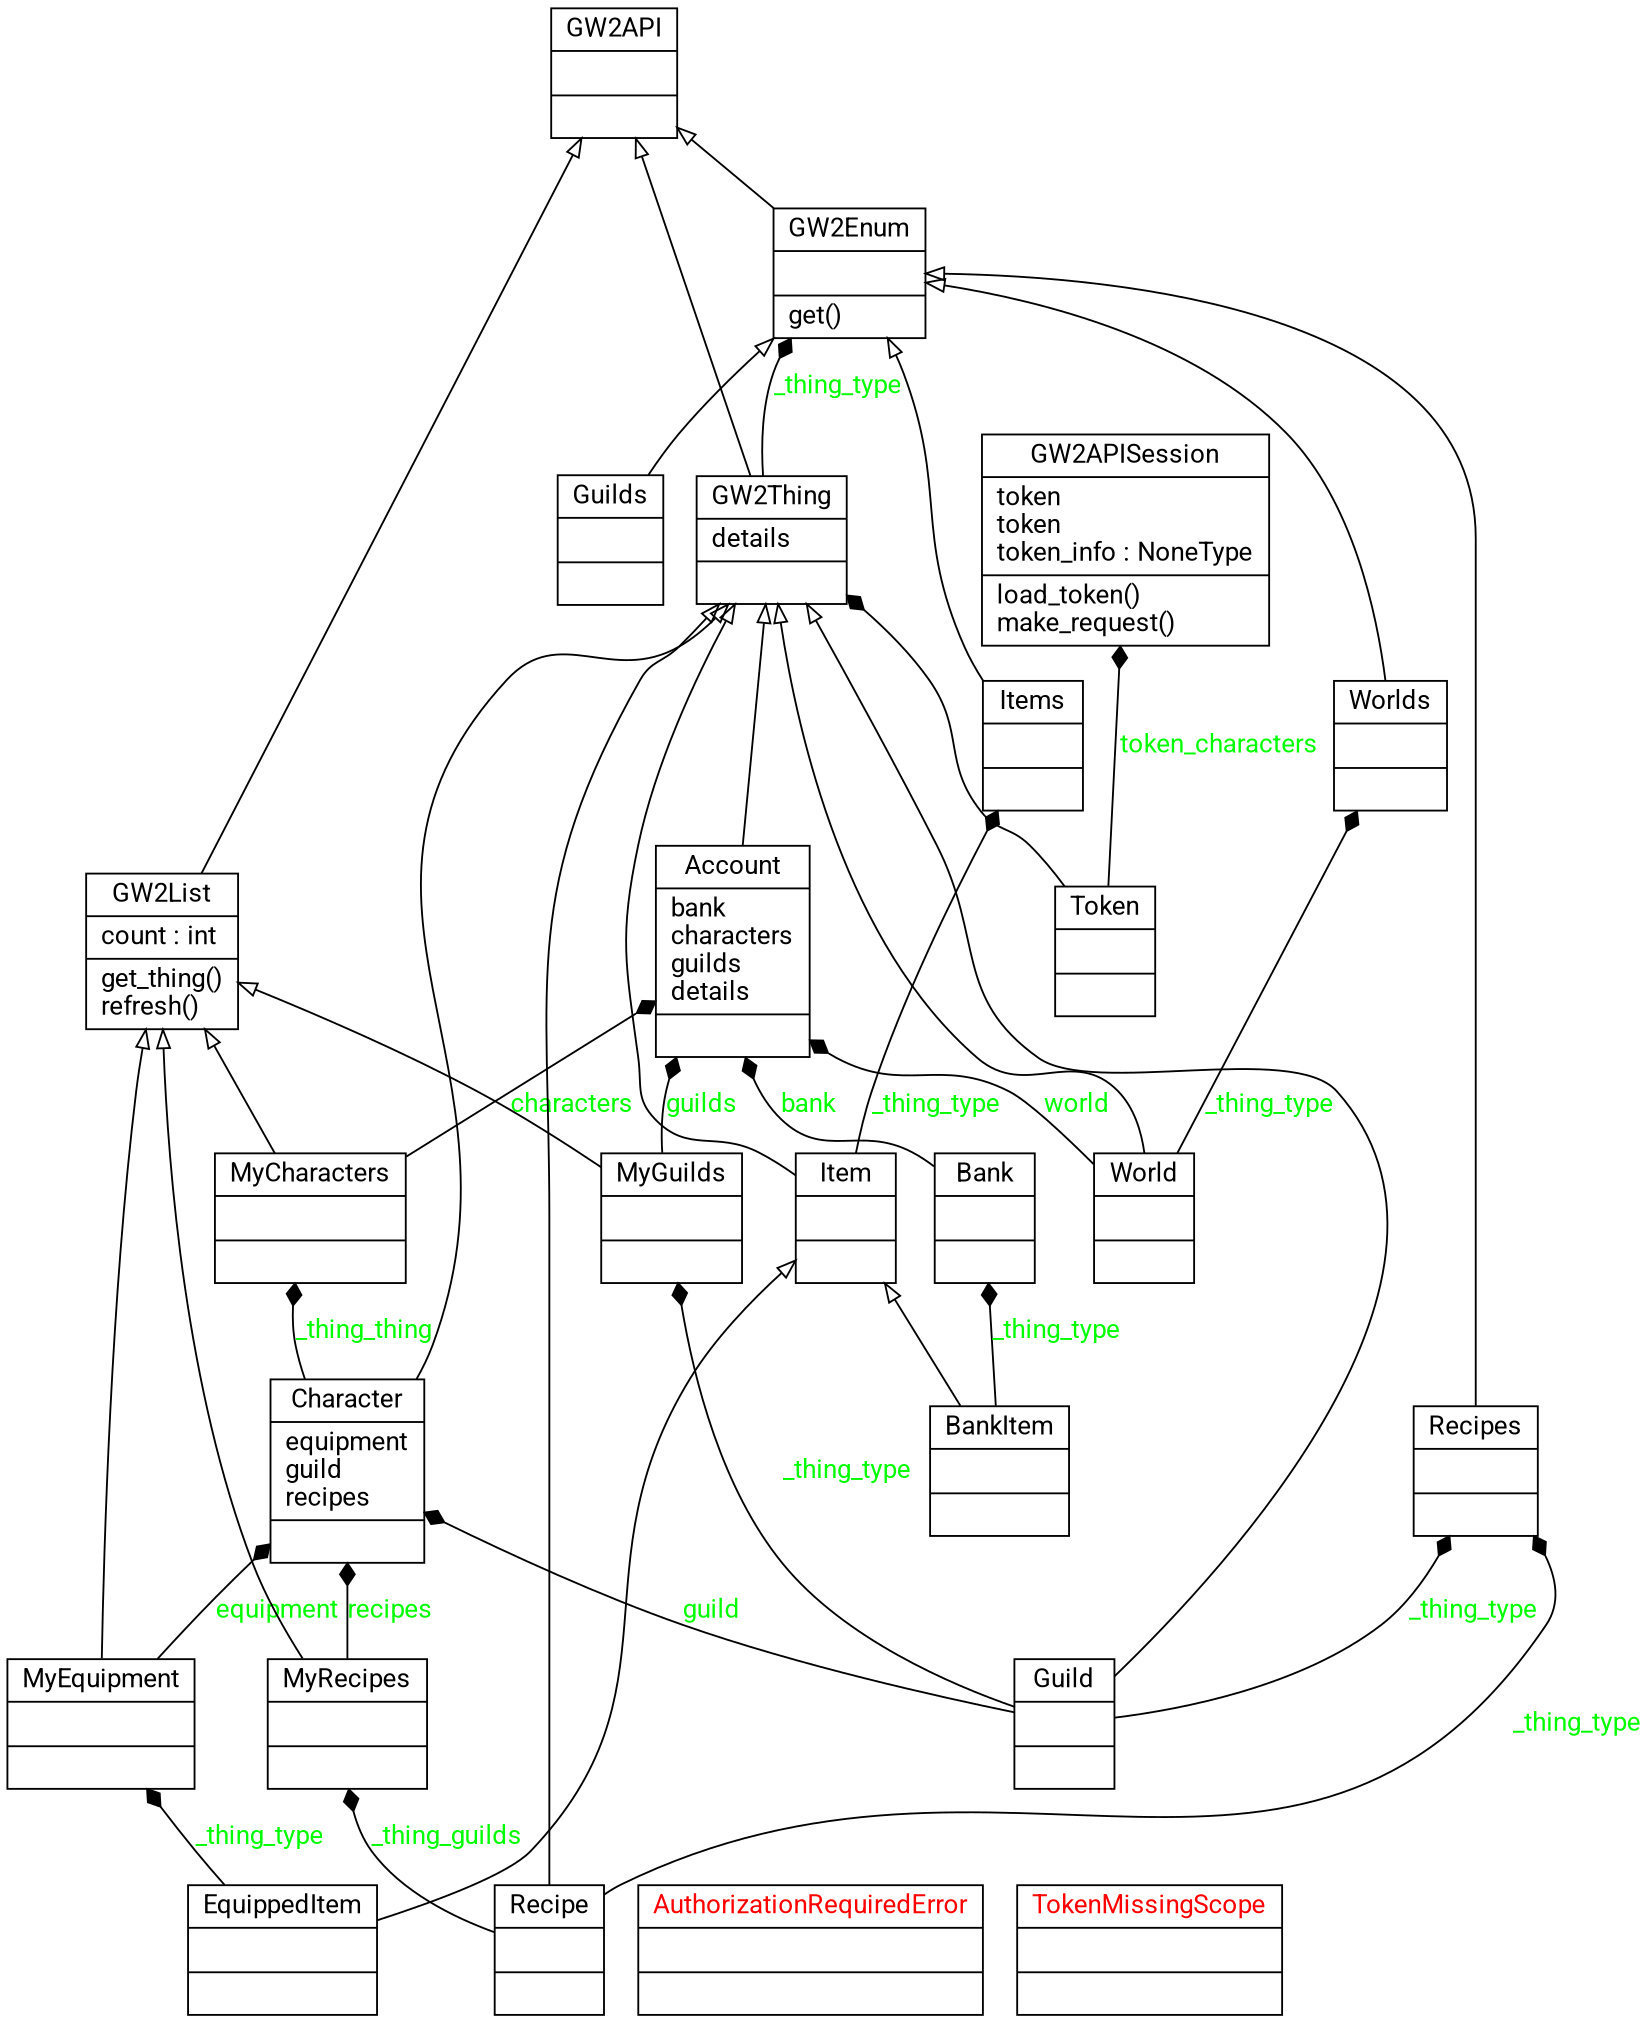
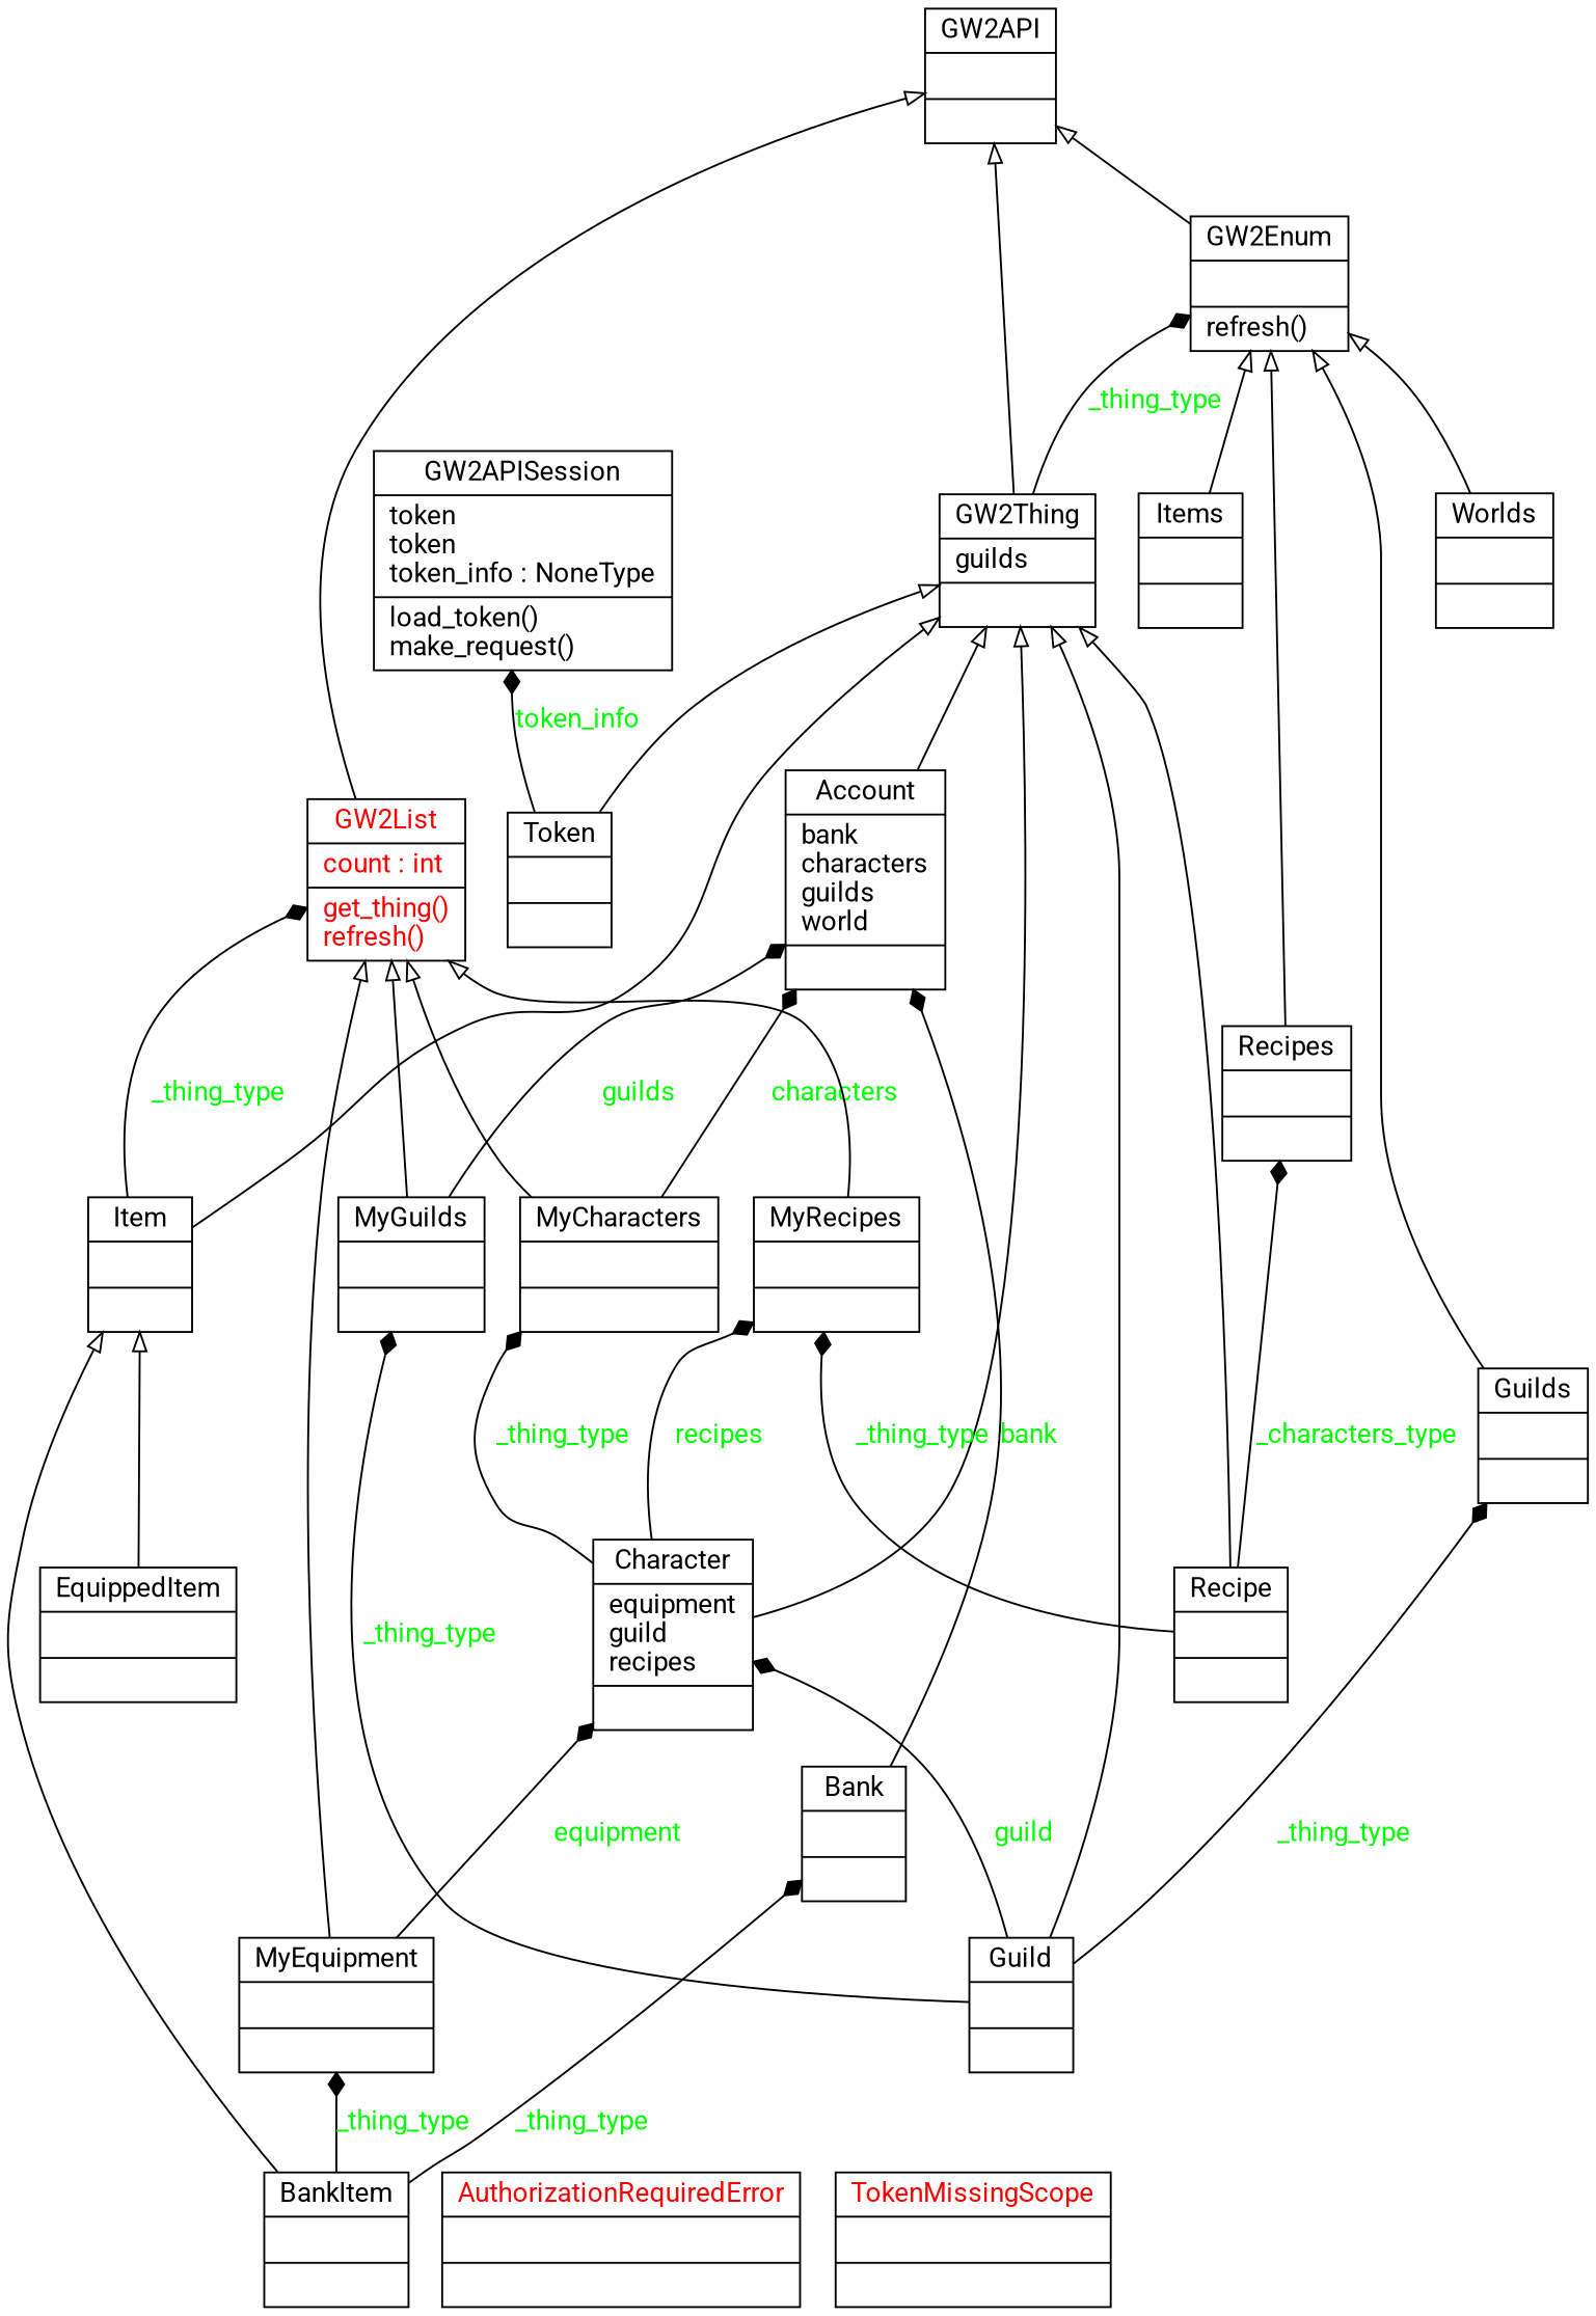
  digraph {
    fontname=Roboto
    rankdir=BT
    node [fontname=Roboto shape=record]
    edge [arrowhead=empty arrowtail=none fontname=Roboto]
-   n1 [label="{Account|bank\lcharacters\lguilds\ldetails\l|}"]
-   n2 [label="{GW2Thing|details\l|}"]
+   n1 [label="{Account|bank\lcharacters\lguilds\lworld\l|}"]
+   n2 [label="{GW2Thing|guilds\l|}"]
    n3 [label="{GW2API|\l|}"]
-   n4 [label="{GW2Enum|\l|get()\l}"]
+   n4 [label="{GW2Enum|\l|refresh()\l}"]
    n5 [fontcolor=red label="{AuthorizationRequiredError|\l|}"]
    n6 [label="{Bank|\l|}"]
-   n7 [label="{GW2List|count : int\l|get_thing()\lrefresh()\l}"]
+   n7 [label="{GW2List|count : int\l|get_thing()\lrefresh()\l}" fontcolor=red]
    n8 [label="{BankItem|\l|}"]
    n9 [label="{Item|\l|}"]
    n10 [label="{Items|\l|}"]
    n11 [label="{Character|equipment\lguild\lrecipes\l|}"]
    n12 [label="{MyCharacters|\l|}"]
    n13 [label="{EquippedItem|\l|}"]
    n14 [label="{MyEquipment|\l|}"]
    n15 [label="{GW2APISession|token\ltoken\ltoken_info : NoneType\l|load_token()\lmake_request()\l}"]
    n16 [label="{Guild|\l|}"]
    n17 [label="{Guilds|\l|}"]
    n18 [label="{MyGuilds|\l|}"]
    n19 [label="{MyRecipes|\l|}"]
    n20 [label="{Recipe|\l|}"]
    n21 [label="{Recipes|\l|}"]
    n22 [label="{Token|\l|}"]
    n23 [fontcolor=red label="{TokenMissingScope|\l|}"]
-   n24 [label="{World|\l|}"]
    n25 [label="{Worlds|\l|}"]
    n1 -> n2
    n2 -> n3
    n2 -> n4 [arrowhead=diamond fontcolor=green label=_thing_type style=solid]
    n4 -> n3
    n6 -> n1 [arrowhead=diamond fontcolor=green label=bank style=solid]
    n7 -> n3
    n8 -> n6 [arrowhead=diamond fontcolor=green label=_thing_type style=solid]
    n8 -> n9
    n9 -> n2
-   n9 -> n10 [arrowhead=diamond fontcolor=green label=_thing_type style=solid]
+   n9 -> n7 [arrowhead=diamond fontcolor=green label=_thing_type style=solid]
    n10 -> n4
    n11 -> n2
-   n11 -> n12 [arrowhead=diamond fontcolor=green label=_thing_thing style=solid]
+   n11 -> n12 [arrowhead=diamond fontcolor=green label=_thing_type style=solid]
    n12 -> n1 [arrowhead=diamond fontcolor=green label=characters style=solid]
    n12 -> n7
    n13 -> n9
-   n13 -> n14 [arrowhead=diamond fontcolor=green label=_thing_type style=solid]
+   n8 -> n14 [arrowhead=diamond fontcolor=green label=_thing_type style=solid]
    n14 -> n7
    n14 -> n11 [arrowhead=diamond fontcolor=green label=equipment style=solid]
    n16 -> n2
    n16 -> n11 [arrowhead=diamond fontcolor=green label=guild style=solid]
-   n16 -> n21 [arrowhead=diamond fontcolor=green label=_thing_type style=solid]
+   n16 -> n17 [arrowhead=diamond fontcolor=green label=_thing_type style=solid]
    n16 -> n18 [arrowhead=diamond fontcolor=green label=_thing_type style=solid]
    n17 -> n4
    n18 -> n1 [arrowhead=diamond fontcolor=green label=guilds style=solid]
    n18 -> n7
    n19 -> n7
-   n19 -> n11 [arrowhead=diamond fontcolor=green label=recipes style=solid]
+   n11 -> n19 [arrowhead=diamond fontcolor=green label=recipes style=solid]
    n20 -> n2
-   n20 -> n19 [arrowhead=diamond fontcolor=green label=_thing_guilds style=solid]
-   n20 -> n21 [arrowhead=diamond fontcolor=green label=_thing_type style=solid]
+   n20 -> n19 [arrowhead=diamond fontcolor=green label=_thing_type style=solid]
+   n20 -> n21 [arrowhead=diamond fontcolor=green label=_characters_type style=solid]
    n21 -> n4
-   n22 -> n2 [arrowhead=diamond]
-   n22 -> n15 [arrowhead=diamond fontcolor=green label=token_characters style=solid]
-   n24 -> n1 [arrowhead=diamond fontcolor=green label=world style=solid]
-   n24 -> n2
-   n24 -> n25 [arrowhead=diamond fontcolor=green label=_thing_type style=solid]
+   n22 -> n2
+   n22 -> n15 [arrowhead=diamond fontcolor=green label=token_info style=solid]
    n25 -> n4
  }
